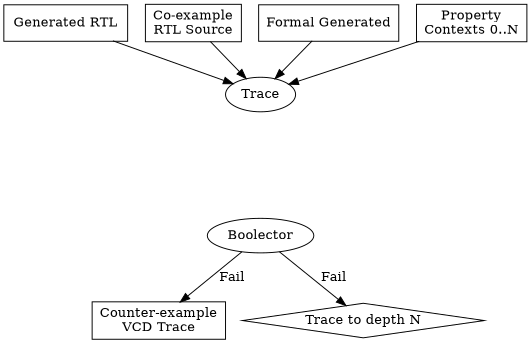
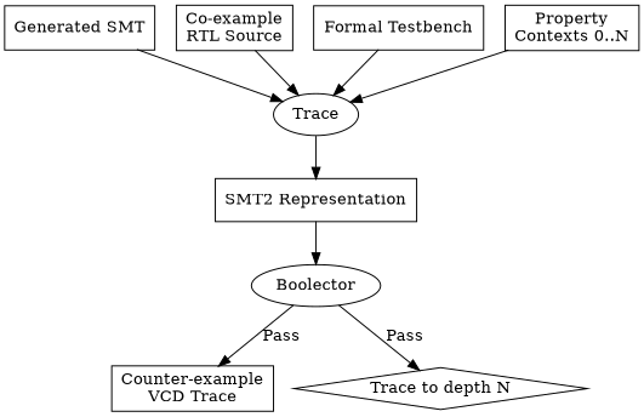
  digraph {
    node [shape=record]
-   n1 [label="Generated RTL"]
+   n1 [label="Generated SMT"]
    n2 [label=Trace shape=""]
+   n3 [label="SMT2 Representation"]
    n4 [label="Co-example\nRTL Source"]
-   n5 [label="Formal Generated"]
+   n5 [label="Formal Testbench"]
    n6 [label="Property\nContexts 0..N"]
    n7 [label=Boolector shape=""]
    n8 [label="Counter-example\nVCD Trace"]
    n9 [label="Trace to depth N" shape=diamond]
    n1 -> n2
+   n2 -> n3
+   n3 -> n7
    n4 -> n2
    n5 -> n2
    n6 -> n2
-   n7 -> n8 [label=Fail]
-   n7 -> n9 [label=Fail]
+   n7 -> n8 [label=Pass]
+   n7 -> n9 [label=Pass]
  }
